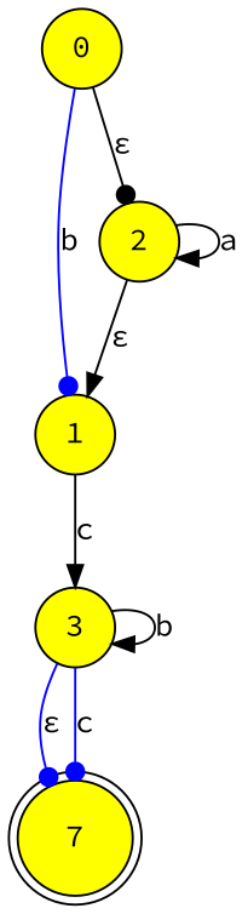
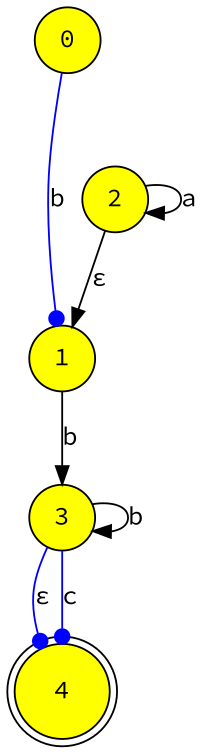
  digraph {
    fontname="Source Code Pro"
    rankdir=TB
    node [fillcolor=yellow fontname="Source Code Pro" shape=circle style=filled]
    edge [arrowhead=dot color=black fontname="Source Code Pro"]
    n1 [label=0]
    n2 [label=1]
    n3 [label=2]
    n4 [label=3]
-   n5 [label=7 shape=doublecircle]
+   n5 [label=4 shape=doublecircle]
    n1 -> n2 [color=blue label=b]
-   n1 -> n3 [label="ε"]
-   n2 -> n4 [arrowhead=normal label=c]
+   n2 -> n4 [arrowhead=normal label=b]
    n3 -> n2 [arrowhead=normal label="ε"]
    n3 -> n3 [arrowhead=normal label=a]
    n4 -> n4 [arrowhead=normal label=b]
    n4 -> n5 [color=blue label="ε"]
    n4 -> n5 [color=blue label=c]
  }
